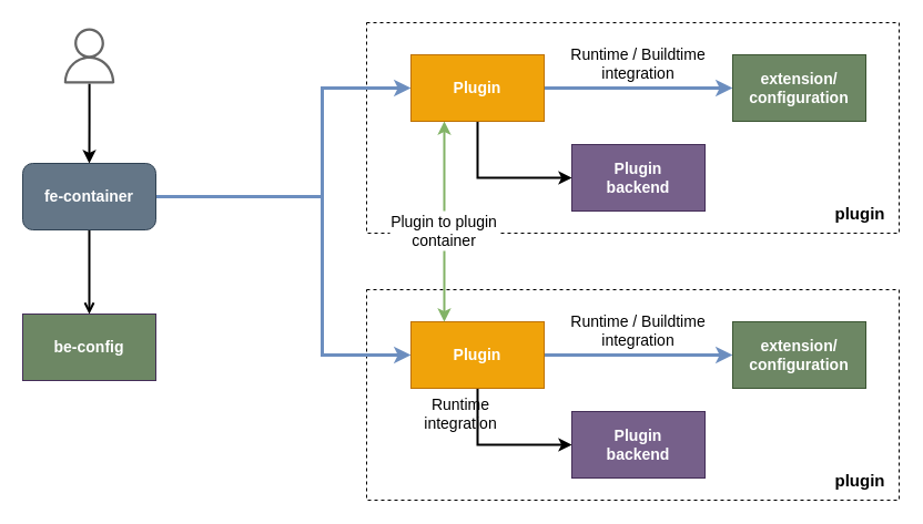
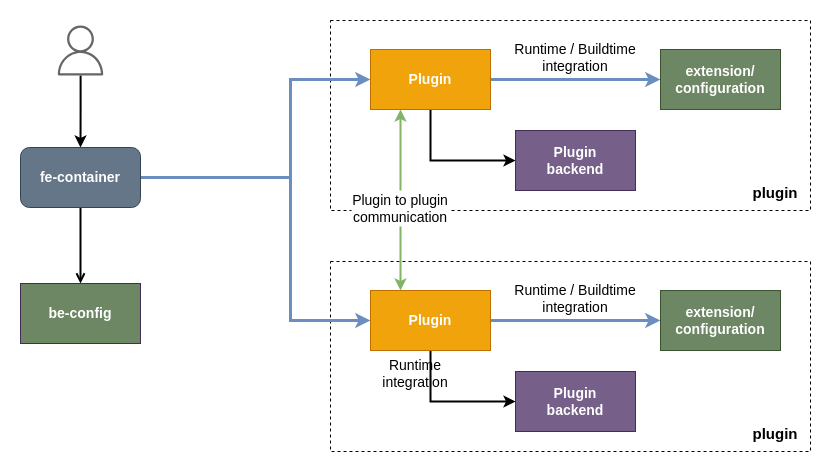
  <mxCell id="0" />
  <mxCell id="1" parent="0" />
  <mxCell id="2" value="" style="rounded=0;whiteSpace=wrap;html=1;fontSize=15;fillColor=none;dashed=1;" parent="1" vertex="1"><mxGeometry x="330" y="20" width="480" height="190" as="geometry" /></mxCell>
  <mxCell id="3" value="" style="rounded=0;whiteSpace=wrap;html=1;fontSize=15;fillColor=none;dashed=1;" parent="1" vertex="1"><mxGeometry x="330" y="261" width="480" height="190" as="geometry" /></mxCell>
  <mxCell id="4" style="edgeStyle=orthogonalEdgeStyle;rounded=0;orthogonalLoop=1;jettySize=auto;html=1;strokeWidth=2;" parent="1" source="5" target="10" edge="1"><mxGeometry relative="1" as="geometry" /></mxCell>
  <mxCell id="5" value="" style="outlineConnect=0;fontColor=#232F3E;gradientColor=none;strokeColor=none;dashed=0;verticalLabelPosition=bottom;verticalAlign=top;align=center;html=1;fontSize=12;fontStyle=0;aspect=fixed;pointerEvents=1;shape=mxgraph.aws4.user;fillColor=#666666;" parent="1" vertex="1"><mxGeometry x="55" y="25" width="50" height="50" as="geometry" /></mxCell>
  <mxCell id="6" style="edgeStyle=orthogonalEdgeStyle;rounded=0;orthogonalLoop=1;jettySize=auto;html=1;entryX=0.5;entryY=0;entryDx=0;entryDy=0;strokeWidth=2;endArrow=open;" parent="1" source="10" target="11" edge="1"><mxGeometry relative="1" as="geometry" /></mxCell>
  <mxCell id="7" style="edgeStyle=orthogonalEdgeStyle;rounded=0;orthogonalLoop=1;jettySize=auto;html=1;exitX=1;exitY=0.5;exitDx=0;exitDy=0;entryX=0;entryY=0.5;entryDx=0;entryDy=0;strokeWidth=3;fontSize=14;fillColor=#dae8fc;strokeColor=#6c8ebf;" parent="1" source="10" target="22" edge="1"><mxGeometry relative="1" as="geometry"><Array as="points"><mxPoint x="290" y="177" /><mxPoint x="290" y="79" /></Array></mxGeometry></mxCell>
  <mxCell id="8" style="edgeStyle=orthogonalEdgeStyle;rounded=0;orthogonalLoop=1;jettySize=auto;html=1;exitX=1;exitY=0.5;exitDx=0;exitDy=0;entryX=0;entryY=0.5;entryDx=0;entryDy=0;strokeWidth=3;fontSize=14;fillColor=#dae8fc;strokeColor=#6c8ebf;" parent="1" source="10" target="14" edge="1"><mxGeometry width="450" height="391" relative="1" as="geometry"><Array as="points"><mxPoint x="290" y="177" /><mxPoint x="290" y="320" /></Array></mxGeometry></mxCell>
  <mxCell id="9" value="&lt;span&gt;Runtime &lt;br&gt;&lt;/span&gt;&lt;span&gt;integration&lt;/span&gt;" style="text;html=1;strokeColor=none;align=center;verticalAlign=middle;whiteSpace=wrap;rounded=0;dashed=1;fontSize=14;fillColor=#ffffff;" parent="8" vertex="1"><mxGeometry x="380" y="355" width="70" height="36" as="geometry" /></mxCell>
  <mxCell id="10" value="fe-container" style="whiteSpace=wrap;html=1;fillColor=#647687;strokeColor=#314354;fontStyle=1;fontSize=14;fontColor=#ffffff;rounded=1;" parent="1" vertex="1"><mxGeometry x="20" y="147" width="120" height="60" as="geometry" /></mxCell>
  <mxCell id="11" value="be-config" style="rounded=0;whiteSpace=wrap;html=1;fillColor=#6d8764;strokeColor=#432D57;fontStyle=1;fontSize=14;fontColor=#ffffff;" parent="1" vertex="1"><mxGeometry x="20" y="283" width="120" height="60" as="geometry" /></mxCell>
  <mxCell id="12" style="edgeStyle=orthogonalEdgeStyle;rounded=0;orthogonalLoop=1;jettySize=auto;html=1;entryX=0;entryY=0.5;entryDx=0;entryDy=0;fillColor=#dae8fc;strokeColor=#6c8ebf;strokeWidth=3;" parent="1" source="14" target="16" edge="1"><mxGeometry relative="1" as="geometry" /></mxCell>
  <mxCell id="13" style="edgeStyle=orthogonalEdgeStyle;rounded=0;orthogonalLoop=1;jettySize=auto;html=1;exitX=0.5;exitY=1;exitDx=0;exitDy=0;entryX=0;entryY=0.5;entryDx=0;entryDy=0;endArrow=classic;endFill=1;strokeWidth=2;" parent="1" source="14" target="15" edge="1"><mxGeometry relative="1" as="geometry" /></mxCell>
  <mxCell id="14" value="Plugin" style="rounded=0;whiteSpace=wrap;html=1;fillColor=#f0a30a;strokeColor=#BD7000;fontColor=#ffffff;fontStyle=1;fontSize=14;" parent="1" vertex="1"><mxGeometry x="370" y="290" width="120" height="60" as="geometry" /></mxCell>
  <mxCell id="15" value="Plugin&lt;br style=&quot;font-size: 14px&quot;&gt;backend" style="rounded=0;whiteSpace=wrap;html=1;fillColor=#76608a;strokeColor=#432D57;fontColor=#ffffff;fontStyle=1;fontSize=14;" parent="1" vertex="1"><mxGeometry x="515" y="371" width="120" height="60" as="geometry" /></mxCell>
  <mxCell id="16" value="extension/&lt;br style=&quot;font-size: 14px;&quot;&gt;configuration" style="rounded=0;whiteSpace=wrap;html=1;fillColor=#6d8764;strokeColor=#3A5431;fontColor=#ffffff;fontStyle=1;fontSize=14;" parent="1" vertex="1"><mxGeometry x="660" y="290" width="120" height="60" as="geometry" /></mxCell>
  <mxCell id="17" value="&lt;span&gt;Runtime / Buildtime&lt;/span&gt;&lt;br&gt;&lt;span&gt;integration&lt;/span&gt;" style="text;html=1;strokeColor=none;fillColor=none;align=center;verticalAlign=middle;whiteSpace=wrap;rounded=0;dashed=1;fontSize=14;" parent="1" vertex="1"><mxGeometry x="510" y="280" width="130" height="36" as="geometry" /></mxCell>
  <mxCell id="18" style="edgeStyle=orthogonalEdgeStyle;rounded=0;orthogonalLoop=1;jettySize=auto;html=1;exitX=0.5;exitY=1;exitDx=0;exitDy=0;strokeWidth=2;fontSize=14;" parent="1" source="15" target="15" edge="1"><mxGeometry relative="1" as="geometry" /></mxCell>
  <mxCell id="19" style="edgeStyle=orthogonalEdgeStyle;rounded=0;orthogonalLoop=1;jettySize=auto;html=1;entryX=0;entryY=0.5;entryDx=0;entryDy=0;fillColor=#dae8fc;strokeColor=#6c8ebf;strokeWidth=3;" parent="1" source="22" target="24" edge="1"><mxGeometry relative="1" as="geometry" /></mxCell>
  <mxCell id="20" style="edgeStyle=orthogonalEdgeStyle;rounded=0;orthogonalLoop=1;jettySize=auto;html=1;exitX=0.5;exitY=1;exitDx=0;exitDy=0;entryX=0;entryY=0.5;entryDx=0;entryDy=0;endArrow=classic;endFill=1;strokeWidth=2;" parent="1" source="22" target="23" edge="1"><mxGeometry relative="1" as="geometry" /></mxCell>
  <mxCell id="21" style="edgeStyle=orthogonalEdgeStyle;rounded=0;orthogonalLoop=1;jettySize=auto;html=1;exitX=0.25;exitY=1;exitDx=0;exitDy=0;entryX=0.25;entryY=0;entryDx=0;entryDy=0;startArrow=classic;startFill=1;fontSize=13;strokeWidth=2;fillColor=#d5e8d4;strokeColor=#82b366;" parent="1" source="22" target="14" edge="1"><mxGeometry relative="1" as="geometry" /></mxCell>
  <mxCell id="22" value="Plugin" style="rounded=0;whiteSpace=wrap;html=1;fillColor=#f0a30a;strokeColor=#BD7000;fontColor=#ffffff;fontStyle=1;fontSize=14;" parent="1" vertex="1"><mxGeometry x="370" y="49" width="120" height="60" as="geometry" /></mxCell>
  <mxCell id="23" value="Plugin&lt;br style=&quot;font-size: 14px&quot;&gt;backend" style="rounded=0;whiteSpace=wrap;html=1;fillColor=#76608a;strokeColor=#432D57;fontColor=#ffffff;fontStyle=1;fontSize=14;" parent="1" vertex="1"><mxGeometry x="515" y="130" width="120" height="60" as="geometry" /></mxCell>
  <mxCell id="24" value="extension/&lt;br style=&quot;font-size: 14px;&quot;&gt;configuration" style="rounded=0;whiteSpace=wrap;html=1;fillColor=#6d8764;strokeColor=#3A5431;fontColor=#ffffff;fontStyle=1;fontSize=14;" parent="1" vertex="1"><mxGeometry x="660" y="49" width="120" height="60" as="geometry" /></mxCell>
  <mxCell id="25" value="&lt;span&gt;Runtime / Buildtime&lt;/span&gt;&lt;br&gt;&lt;span&gt;integration&lt;/span&gt;" style="text;html=1;strokeColor=none;fillColor=none;align=center;verticalAlign=middle;whiteSpace=wrap;rounded=0;dashed=1;fontSize=14;" parent="1" vertex="1"><mxGeometry x="510" y="39" width="130" height="36" as="geometry" /></mxCell>
  <mxCell id="26" style="edgeStyle=orthogonalEdgeStyle;rounded=0;orthogonalLoop=1;jettySize=auto;html=1;exitX=0.5;exitY=1;exitDx=0;exitDy=0;strokeWidth=2;fontSize=14;" parent="1" source="23" target="23" edge="1"><mxGeometry relative="1" as="geometry" /></mxCell>
- <mxCell id="27" value="Plugin to plugin&lt;br&gt;container" style="text;html=1;strokeColor=none;align=center;verticalAlign=middle;whiteSpace=wrap;rounded=0;dashed=1;fontSize=14;fillColor=#ffffff;" parent="1" vertex="1"><mxGeometry x="351" y="190" width="98" height="36" as="geometry" /></mxCell>
+ <mxCell id="27" value="Plugin to plugin&lt;br&gt;communication" style="text;html=1;strokeColor=none;align=center;verticalAlign=middle;whiteSpace=wrap;rounded=0;dashed=1;fontSize=14;fillColor=#ffffff;" parent="1" vertex="1"><mxGeometry x="351" y="190" width="98" height="36" as="geometry" /></mxCell>
  <mxCell id="28" value="plugin" style="text;html=1;strokeColor=none;fillColor=none;align=center;verticalAlign=middle;whiteSpace=wrap;rounded=0;dashed=1;fontSize=15;fontStyle=1" parent="1" vertex="1"><mxGeometry x="740" y="174" width="70" height="36" as="geometry" /></mxCell>
  <mxCell id="29" value="plugin" style="text;html=1;strokeColor=none;fillColor=none;align=center;verticalAlign=middle;whiteSpace=wrap;rounded=0;dashed=1;fontSize=15;fontStyle=1" parent="1" vertex="1"><mxGeometry x="740" y="415" width="70" height="36" as="geometry" /></mxCell>
